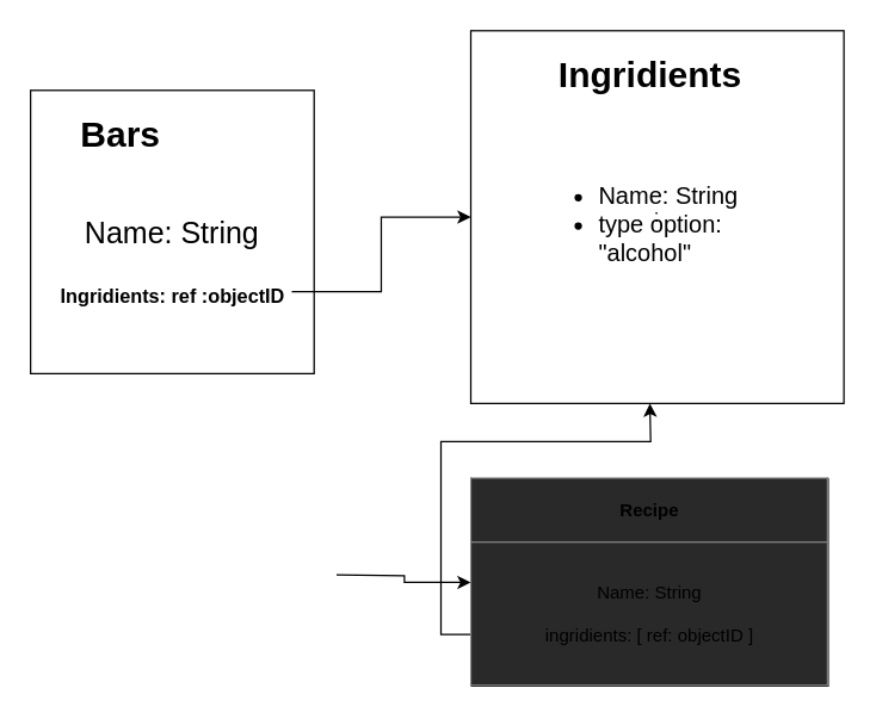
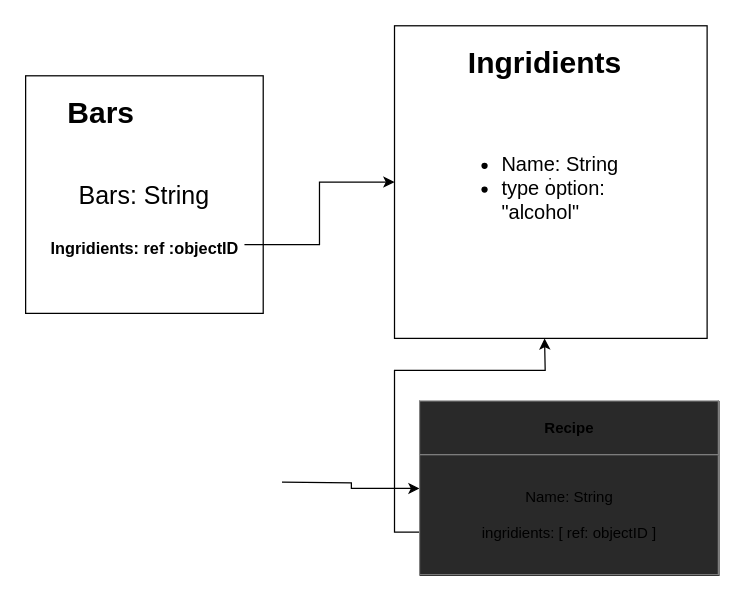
  <mxCell id="0" />
  <mxCell id="1" parent="0" />
- <mxCell id="2" value="&lt;span style=&quot;font-size: 20px&quot;&gt;Name: String&lt;/span&gt;" style="whiteSpace=wrap;html=1;aspect=fixed;" parent="1" vertex="1"><mxGeometry x="20" y="60" width="190" height="190" as="geometry" /></mxCell>
+ <mxCell id="2" value="&lt;span style=&quot;font-size: 20px&quot;&gt;Bars: String&lt;/span&gt;" style="whiteSpace=wrap;html=1;aspect=fixed;" parent="1" vertex="1"><mxGeometry x="20" y="60" width="190" height="190" as="geometry" /></mxCell>
  <mxCell id="3" value=":" style="whiteSpace=wrap;html=1;aspect=fixed;" parent="1" vertex="1"><mxGeometry x="315" y="20" width="250" height="250" as="geometry" /></mxCell>
  <mxCell id="4" value="Bars" style="text;strokeColor=none;fillColor=none;html=1;fontSize=24;fontStyle=1;verticalAlign=middle;align=center;" parent="1" vertex="1"><mxGeometry x="30" y="70" width="100" height="40" as="geometry" /></mxCell>
  <mxCell id="5" value="Ingridients&lt;br&gt;" style="text;strokeColor=none;fillColor=none;html=1;fontSize=24;fontStyle=1;verticalAlign=middle;align=center;" parent="1" vertex="1"><mxGeometry x="365" y="30" width="140" height="40" as="geometry" /></mxCell>
  <mxCell id="6" style="edgeStyle=orthogonalEdgeStyle;rounded=0;orthogonalLoop=1;jettySize=auto;html=1;entryX=0;entryY=0.5;entryDx=0;entryDy=0;" edge="1" parent="1" source="7" target="3"><mxGeometry relative="1" as="geometry" /></mxCell>
  <mxCell id="7" value="&lt;font style=&quot;font-size: 13px&quot;&gt;Ingridients: ref :objectID&lt;/font&gt;" style="text;strokeColor=none;fillColor=none;html=1;fontSize=24;fontStyle=1;verticalAlign=middle;align=center;" parent="1" vertex="1"><mxGeometry x="35" y="175" width="160" height="40" as="geometry" /></mxCell>
  <mxCell id="8" value="&lt;ul style=&quot;font-size: 16px&quot;&gt;&lt;li&gt;Name: String&amp;nbsp;&lt;/li&gt;&lt;li&gt;type option: &quot;alcohol&quot;&lt;/li&gt;&lt;/ul&gt;" style="text;strokeColor=none;fillColor=none;html=1;whiteSpace=wrap;verticalAlign=middle;overflow=hidden;" parent="1" vertex="1"><mxGeometry x="358.75" y="70" width="156.25" height="160" as="geometry" /></mxCell>
  <mxCell id="9" style="edgeStyle=orthogonalEdgeStyle;rounded=0;orthogonalLoop=1;jettySize=auto;html=1;exitX=1;exitY=0.5;exitDx=0;exitDy=0;entryX=0;entryY=0.5;entryDx=0;entryDy=0;" parent="1" target="11" edge="1"><mxGeometry relative="1" as="geometry"><mxPoint x="275" y="375" as="targetPoint" /><mxPoint x="225" y="385" as="sourcePoint" /></mxGeometry></mxCell>
  <mxCell id="10" style="edgeStyle=orthogonalEdgeStyle;rounded=0;orthogonalLoop=1;jettySize=auto;html=1;exitX=0;exitY=0.75;exitDx=0;exitDy=0;" edge="1" parent="1" source="11"><mxGeometry relative="1" as="geometry"><mxPoint x="435" y="270" as="targetPoint" /></mxGeometry></mxCell>
- <mxCell id="11" value="&lt;table border=&quot;1&quot; width=&quot;100%&quot; cellpadding=&quot;4&quot; style=&quot;width: 100% ; height: 100% ; border-collapse: collapse&quot;&gt;&lt;tbody&gt;&lt;tr&gt;&lt;th align=&quot;center&quot;&gt;Recipe&lt;/th&gt;&lt;/tr&gt;&lt;tr&gt;&lt;td align=&quot;center&quot;&gt;Name: String&lt;br&gt;&lt;br&gt;ingridients: [ ref: objectID ]&lt;/td&gt;&lt;/tr&gt;&lt;/tbody&gt;&lt;/table&gt;" style="text;html=1;strokeColor=none;fillColor=#292929;overflow=fill;" vertex="1" parent="1"><mxGeometry x="315" y="320" width="240" height="140" as="geometry" /></mxCell>
+ <mxCell id="11" value="&lt;table border=&quot;1&quot; width=&quot;100%&quot; cellpadding=&quot;4&quot; style=&quot;width: 100% ; height: 100% ; border-collapse: collapse&quot;&gt;&lt;tbody&gt;&lt;tr&gt;&lt;th align=&quot;center&quot;&gt;Recipe&lt;/th&gt;&lt;/tr&gt;&lt;tr&gt;&lt;td align=&quot;center&quot;&gt;Name: String&lt;br&gt;&lt;br&gt;ingridients: [ ref: objectID ]&lt;/td&gt;&lt;/tr&gt;&lt;/tbody&gt;&lt;/table&gt;" style="text;html=1;strokeColor=none;fillColor=#292929;overflow=fill;" vertex="1" parent="1"><mxGeometry x="335" y="320" width="240" height="140" as="geometry" /></mxCell>
